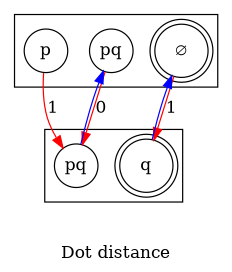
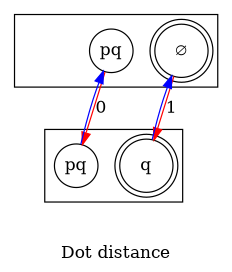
  digraph {
    label="Dot distance"
    node [fixedsize=true shape=circle]
    edge [color=red]
-   n1 [height=0.5 label=p width=0.5]
    n2 [height=0.5 label=pq width=0.5]
    n3 [height=0.5 label="∅" shape=doublecircle width=0.5]
    n4 [height=0.5 label=q shape=doublecircle width=0.5]
    n5 [height=0.5 label=pq width=0.5]
    subgraph cluster_1 {
      label=""
-     n1
      n2
      n3
    }
    subgraph cluster_2 {
      label=""
      n4
      n5
    }
-   n1 -> n5 [label=1]
    n2 -> n5 [label=0]
    n3 -> n4 [label=1]
    n4 -> n3 [color=blue lable="1'"]
    n5 -> n2 [color=blue lable="0'"]
  }
